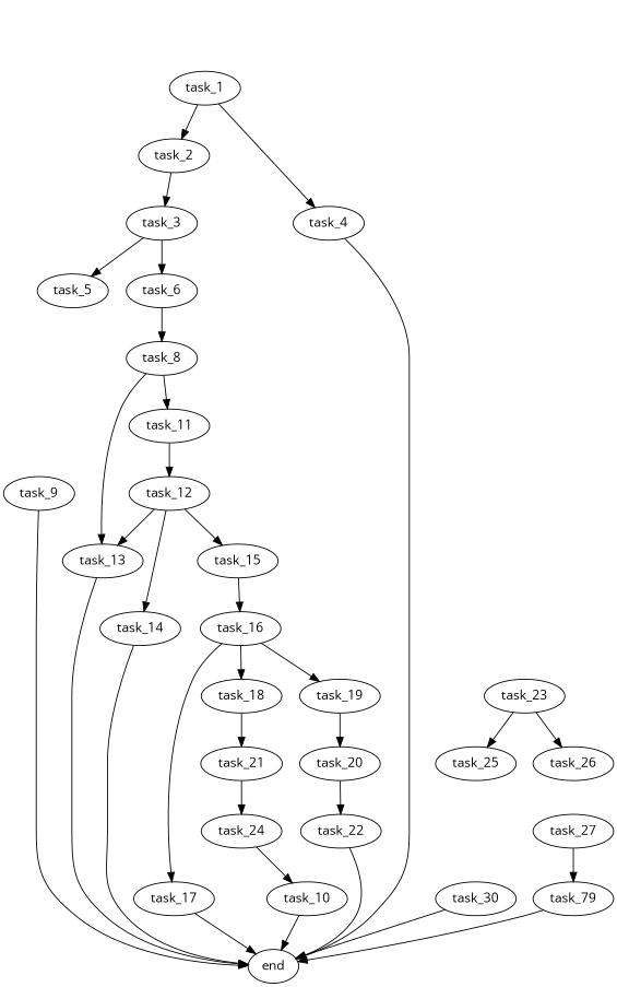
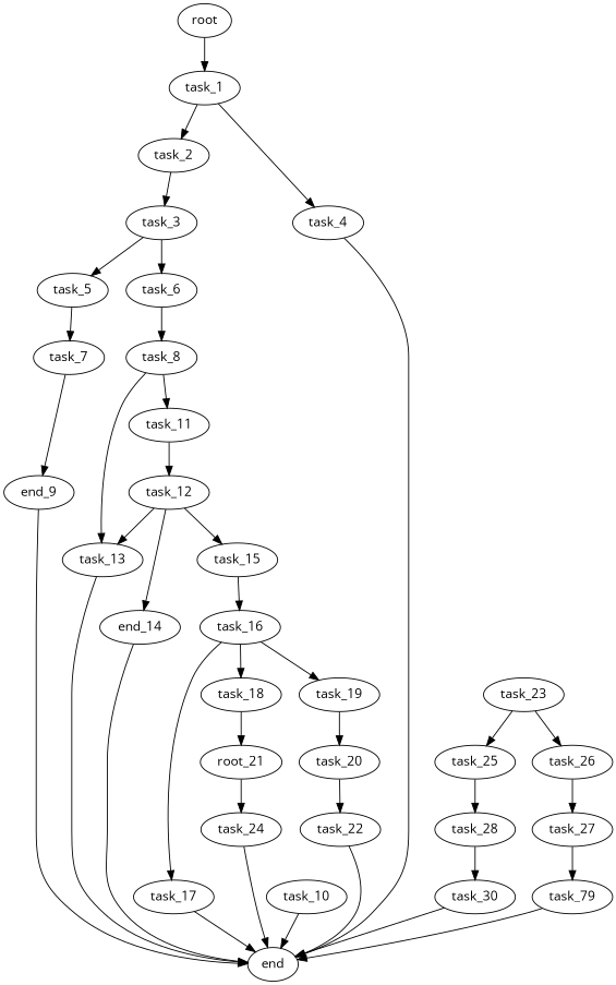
  digraph {
    fontname="Open Sans"
    node [fontname="Open Sans"]
    edge [fontname="Open Sans"]
+   root
    task_1
    task_2
    task_4
    task_3
    end
    task_5
    task_6
+   task_7
    task_8
-   task_9
+   task_9 [label=end_9]
    task_11
    task_13
    task_10
    task_12
-   task_14
+   task_14 [label=end_14]
    task_15
    task_16
    task_17
    task_18
    task_19
-   task_21
+   task_21 [label=root_21]
    task_20
    task_24
    task_22
    task_23
    task_25
    task_26
+   task_28
    task_27
    task_30
    n32 [label=task_79]
+   root -> task_1
    task_1 -> task_2
    task_1 -> task_4
    task_2 -> task_3
    task_4 -> end
    task_3 -> task_5
    task_3 -> task_6
+   task_5 -> task_7
    task_6 -> task_8
+   task_7 -> task_9
    task_8 -> task_11
    task_8 -> task_13
    task_9 -> end
    task_11 -> task_12
    task_13 -> end
    task_10 -> end
    task_12 -> task_13
    task_12 -> task_14
    task_12 -> task_15
    task_14 -> end
    task_15 -> task_16
    task_16 -> task_17
    task_16 -> task_18
    task_16 -> task_19
    task_17 -> end
    task_18 -> task_21
    task_19 -> task_20
    task_21 -> task_24
    task_20 -> task_22
-   task_24 -> task_10
+   task_24 -> end
    task_22 -> end
    task_23 -> task_25
    task_23 -> task_26
+   task_25 -> task_28
+   task_26 -> task_27
+   task_28 -> task_30
    task_27 -> n32
    task_30 -> end
    n32 -> end
  }
